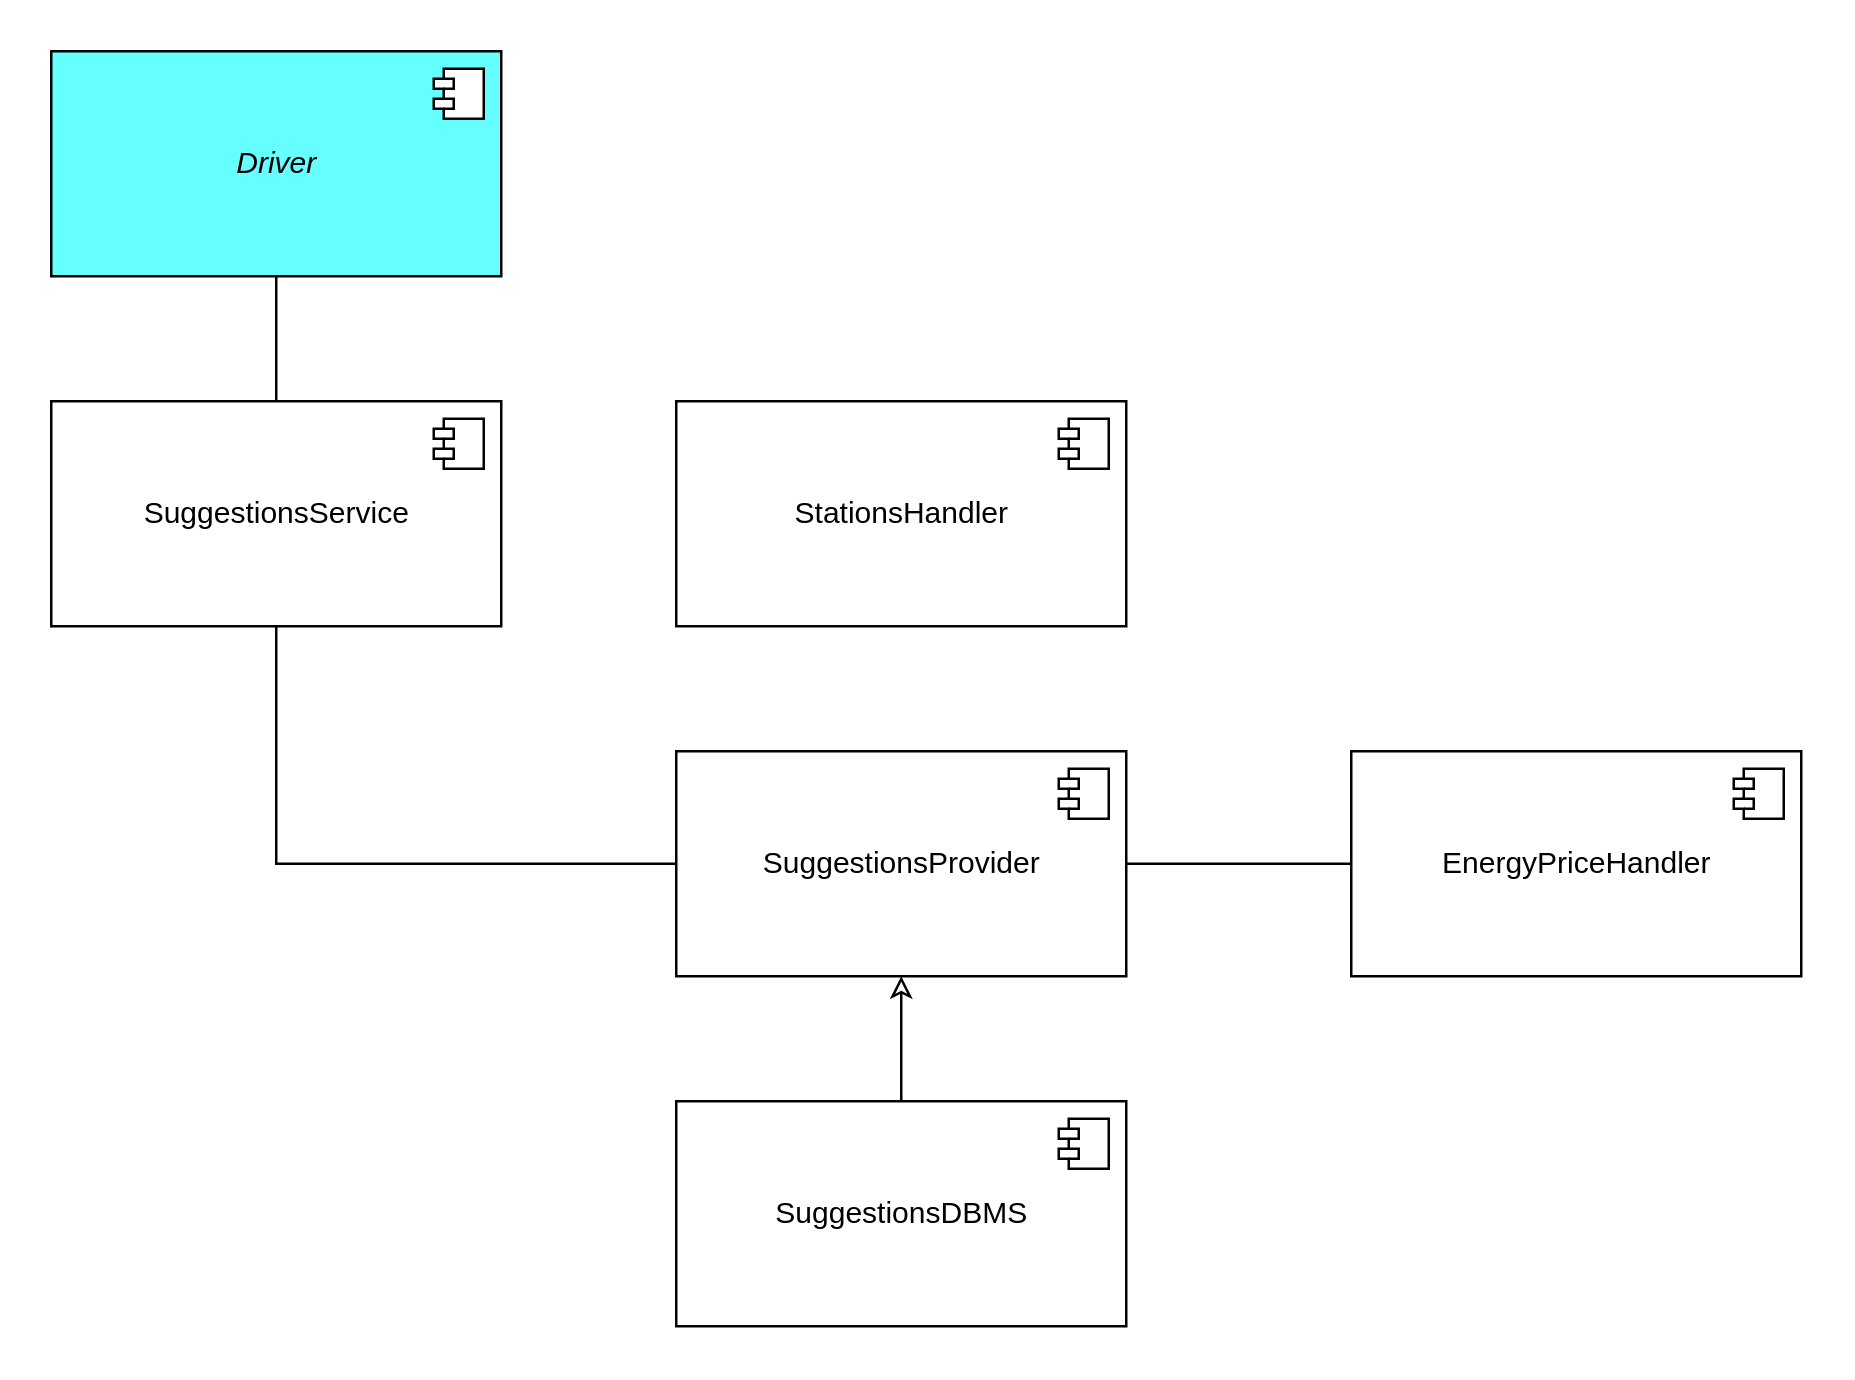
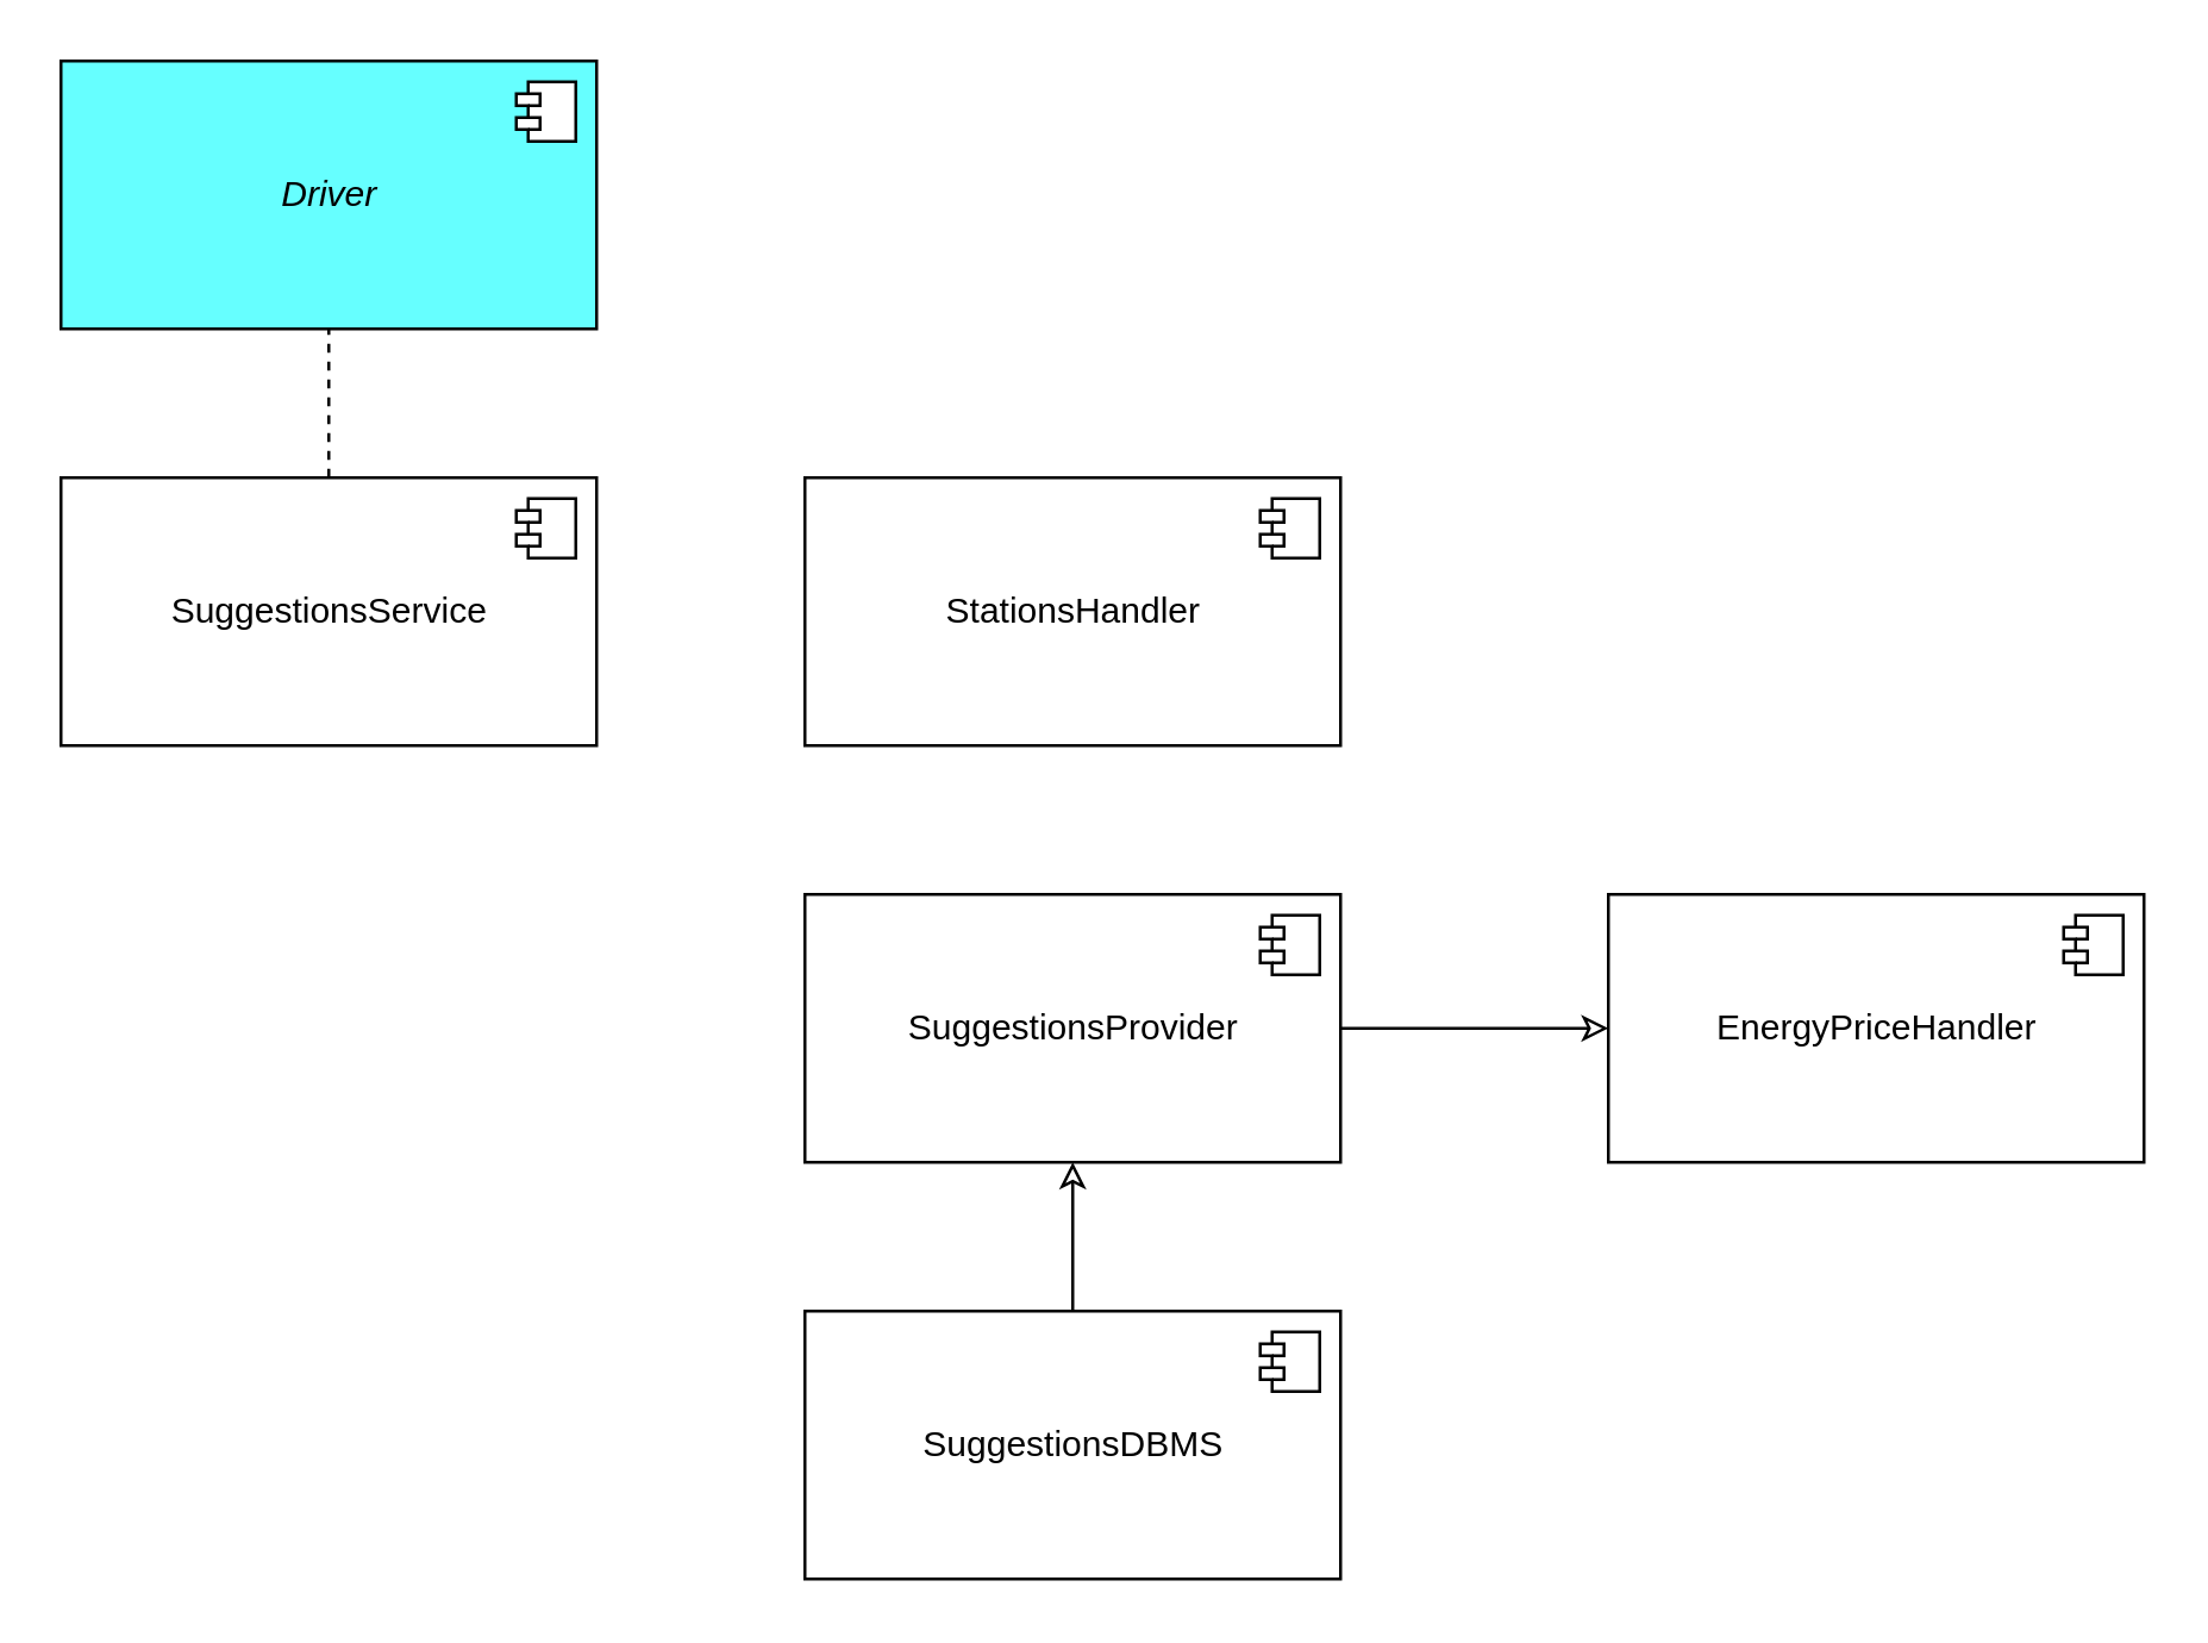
  <mxCell id="0" />
  <mxCell id="1" parent="0" />
  <mxCell id="2" value="" style="edgeStyle=orthogonalEdgeStyle;rounded=0;orthogonalLoop=1;jettySize=auto;html=1;endArrow=classic;endFill=0;" parent="1" source="3" target="7" edge="1"><mxGeometry relative="1" as="geometry" /></mxCell>
  <mxCell id="3" value="&lt;div&gt;SuggestionsDBMS&lt;/div&gt;" style="html=1;dropTarget=0;" parent="1" vertex="1"><mxGeometry x="270" y="440" width="180" height="90" as="geometry" /></mxCell>
  <mxCell id="4" value="" style="shape=module;jettyWidth=8;jettyHeight=4;" parent="3" vertex="1"><mxGeometry x="1" width="20" height="20" relative="1" as="geometry"><mxPoint x="-27" y="7" as="offset" /></mxGeometry></mxCell>
- <mxCell id="5" value="" style="edgeStyle=orthogonalEdgeStyle;rounded=0;orthogonalLoop=1;jettySize=auto;html=1;endArrow=none;endFill=0;" parent="1" source="7" target="11" edge="1"><mxGeometry relative="1" as="geometry" /></mxCell>
- <mxCell id="6" style="edgeStyle=orthogonalEdgeStyle;rounded=0;orthogonalLoop=1;jettySize=auto;html=1;entryX=0.5;entryY=1;entryDx=0;entryDy=0;endArrow=none;endFill=0;" edge="1" parent="1" source="7" target="16"><mxGeometry relative="1" as="geometry" /></mxCell>
+ <mxCell id="5" value="" style="edgeStyle=orthogonalEdgeStyle;rounded=0;orthogonalLoop=1;jettySize=auto;html=1;endArrow=classic;endFill=0;" parent="1" source="7" target="11" edge="1"><mxGeometry relative="1" as="geometry" /></mxCell>
  <mxCell id="7" value="&lt;div&gt;SuggestionsProvider&lt;/div&gt;" style="html=1;dropTarget=0;" parent="1" vertex="1"><mxGeometry x="270" y="300" width="180" height="90" as="geometry" /></mxCell>
  <mxCell id="8" value="" style="shape=module;jettyWidth=8;jettyHeight=4;" parent="7" vertex="1"><mxGeometry x="1" width="20" height="20" relative="1" as="geometry"><mxPoint x="-27" y="7" as="offset" /></mxGeometry></mxCell>
  <mxCell id="9" value="&lt;i&gt;Driver&lt;/i&gt;" style="html=1;dropTarget=0;fillColor=#66FFFF;" parent="1" vertex="1"><mxGeometry x="20" y="20" width="180" height="90" as="geometry" /></mxCell>
  <mxCell id="10" value="" style="shape=module;jettyWidth=8;jettyHeight=4;" parent="9" vertex="1"><mxGeometry x="1" width="20" height="20" relative="1" as="geometry"><mxPoint x="-27" y="7" as="offset" /></mxGeometry></mxCell>
  <mxCell id="11" value="EnergyPriceHandler" style="html=1;dropTarget=0;" parent="1" vertex="1"><mxGeometry x="540" y="300" width="180" height="90" as="geometry" /></mxCell>
  <mxCell id="12" value="" style="shape=module;jettyWidth=8;jettyHeight=4;" parent="11" vertex="1"><mxGeometry x="1" width="20" height="20" relative="1" as="geometry"><mxPoint x="-27" y="7" as="offset" /></mxGeometry></mxCell>
  <mxCell id="13" value="&lt;div&gt;StationsHandler&lt;/div&gt;" style="html=1;dropTarget=0;" parent="1" vertex="1"><mxGeometry x="270" y="160" width="180" height="90" as="geometry" /></mxCell>
  <mxCell id="14" value="" style="shape=module;jettyWidth=8;jettyHeight=4;" parent="13" vertex="1"><mxGeometry x="1" width="20" height="20" relative="1" as="geometry"><mxPoint x="-27" y="7" as="offset" /></mxGeometry></mxCell>
- <mxCell id="15" style="edgeStyle=orthogonalEdgeStyle;rounded=0;orthogonalLoop=1;jettySize=auto;html=1;exitX=0.5;exitY=0;exitDx=0;exitDy=0;entryX=0.5;entryY=1;entryDx=0;entryDy=0;endArrow=none;endFill=0;" edge="1" parent="1" source="16" target="9"><mxGeometry relative="1" as="geometry" /></mxCell>
+ <mxCell id="15" style="edgeStyle=orthogonalEdgeStyle;rounded=0;orthogonalLoop=1;jettySize=auto;html=1;exitX=0.5;exitY=0;exitDx=0;exitDy=0;entryX=0.5;entryY=1;entryDx=0;entryDy=0;endArrow=none;endFill=0;dashed=1;" edge="1" parent="1" source="16" target="9"><mxGeometry relative="1" as="geometry" /></mxCell>
  <mxCell id="16" value="SuggestionsService" style="html=1;dropTarget=0;" vertex="1" parent="1"><mxGeometry x="20" y="160" width="180" height="90" as="geometry" /></mxCell>
  <mxCell id="17" value="" style="shape=module;jettyWidth=8;jettyHeight=4;" vertex="1" parent="16"><mxGeometry x="1" width="20" height="20" relative="1" as="geometry"><mxPoint x="-27" y="7" as="offset" /></mxGeometry></mxCell>
